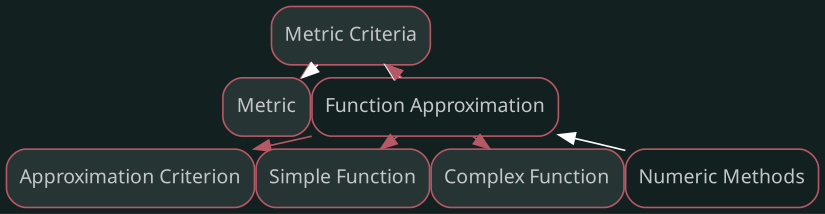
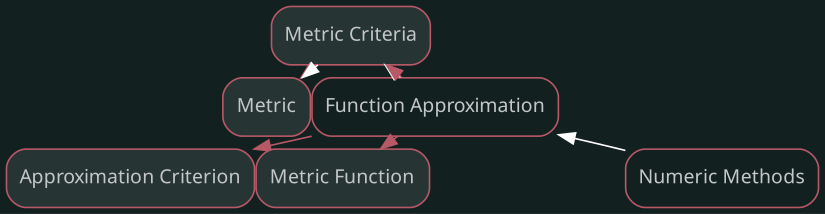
  digraph {
    bgcolor="#132020"
    nodesep=0
    rankdir=TB
    ranksep=0
    node [color="#b75867" fillcolor="#273434" fontcolor="#c4c7c7" fontname=sans fontsize="12px" labelfontname=sans shape=rectangle style="rounded,filled"]
    edge [color="#b75867"]
    n1 [label="Metric Criteria"]
    n2 [label=Metric]
    n3 [fillcolor="#FFFFFF" label="Function Approximation" style=rounded]
    n4 [label="Approximation Criterion"]
-   n5 [label="Simple Function"]
-   n6 [label="Complex Function"]
+   n5 [label="Metric Function"]
    n7 [fillcolor="#FFFFFF" label="Numeric Methods" style=rounded]
    subgraph sub_1 {
      n1
      n2
    }
    subgraph sub_2 {
      n1
      n3
    }
    subgraph sub_3 {
    }
    subgraph sub_4 {
      n1
      n3
      n4
      n5
-     n6
    }
    subgraph sub_5 {
      n1
      n2
    }
    subgraph sub_6 {
      n3
      n7
    }
    n1 -> n2
    n1 -> n3 [color="#FFFFFF" dir=back]
    n2 -> n1 [color="#FFFFFF" dir=back]
    n3 -> n1
    n3 -> n4
    n3 -> n5
-   n3 -> n6
    n3 -> n7 [color="#FFFFFF" dir=back]
  }
